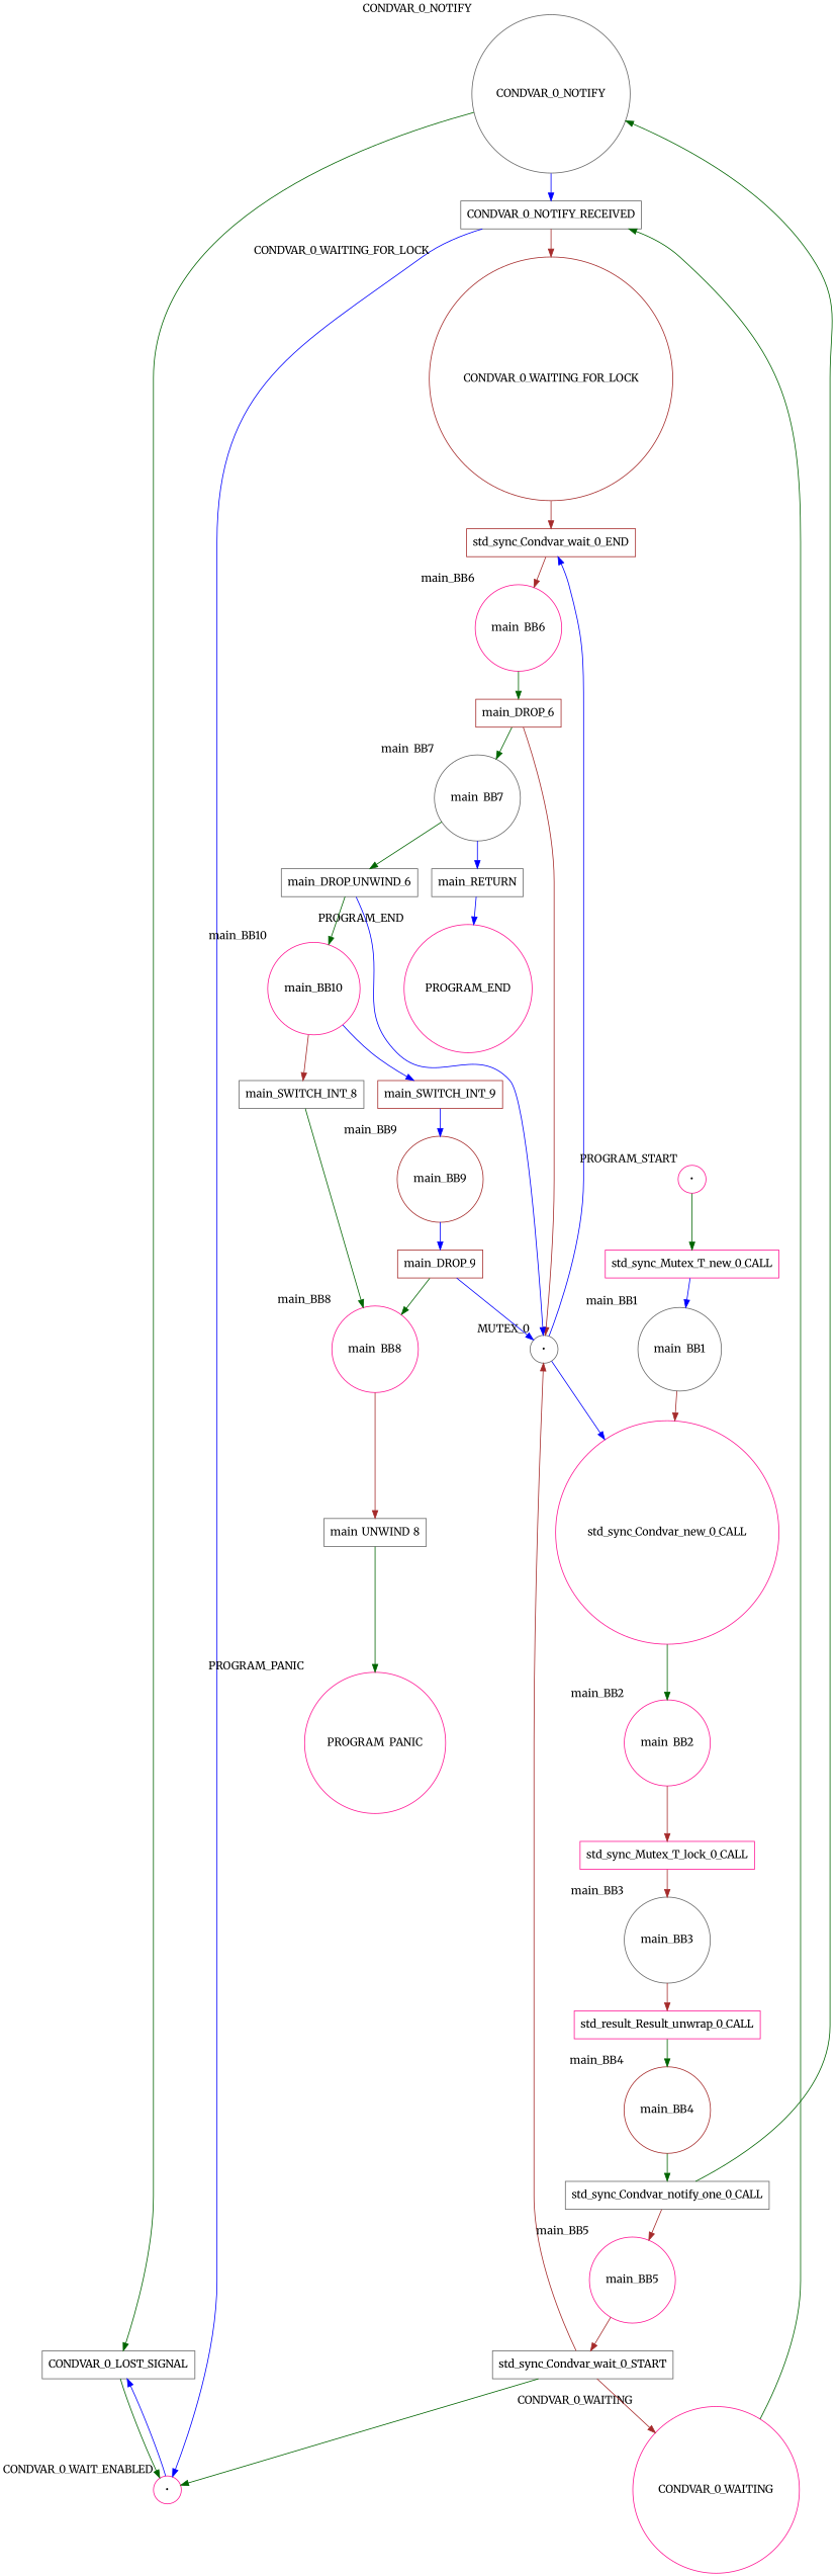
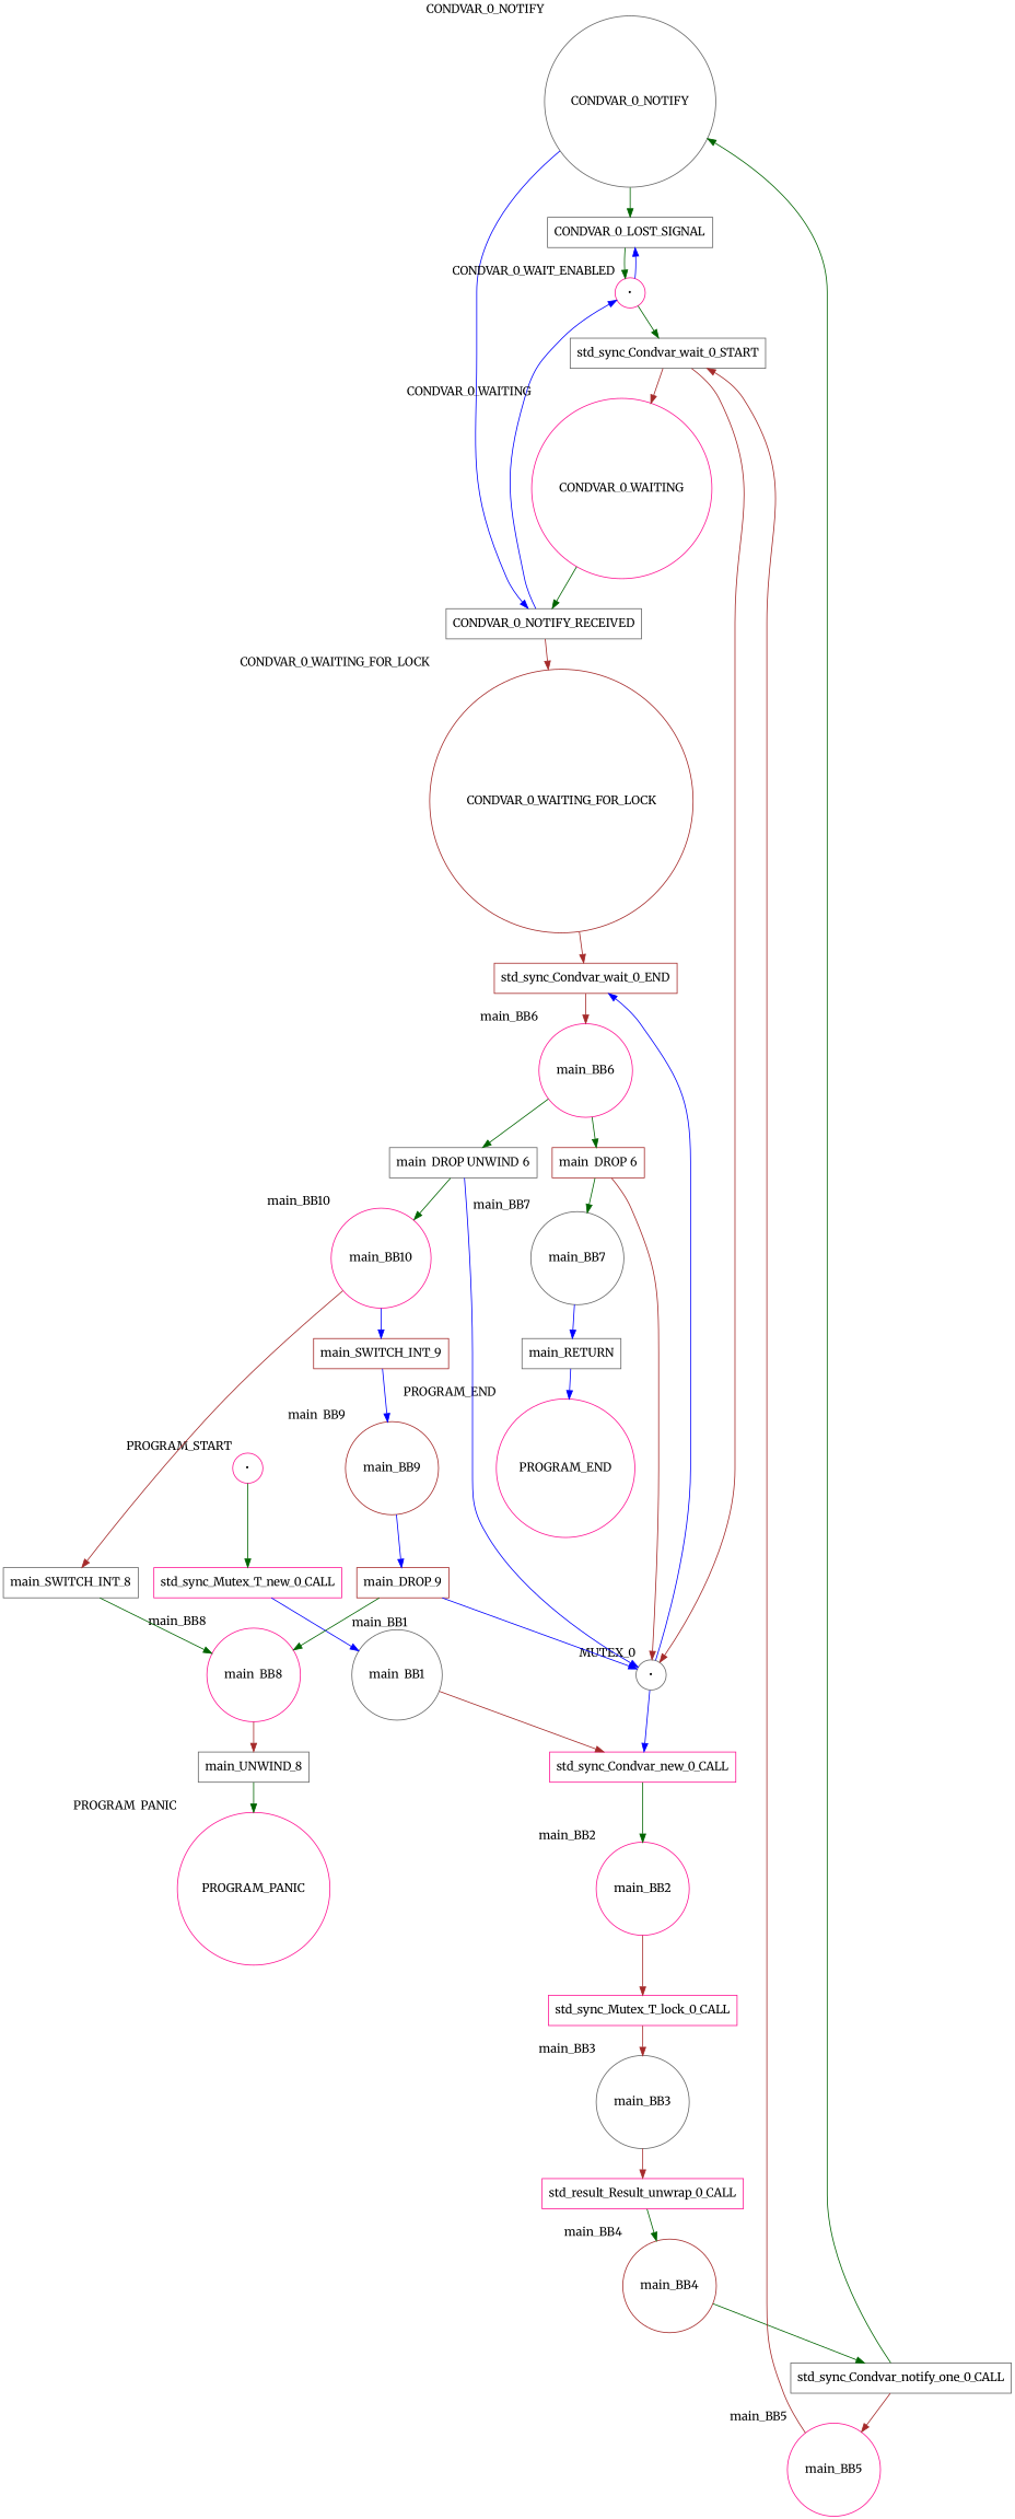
  digraph {
    fontname=Merriweather
    node [color=deeppink fontname=Merriweather shape=circle]
    edge [color=darkgreen fontname=Merriweather]
    CONDVAR_0_NOTIFY [color=gray40 xlabel=CONDVAR_0_NOTIFY]
    n2 [color=gray40 label=CONDVAR_0_LOST_SIGNAL shape=box]
    n3 [color=gray40 label=CONDVAR_0_NOTIFY_RECEIVED shape=box]
    n4 [label="•" xlabel=CONDVAR_0_WAIT_ENABLED]
    CONDVAR_0_WAITING_FOR_LOCK [color=brown xlabel=CONDVAR_0_WAITING_FOR_LOCK]
    CONDVAR_0_WAITING [xlabel=CONDVAR_0_WAITING]
    n7 [color=brown label=std_sync_Condvar_wait_0_END shape=box]
    main_BB6 [xlabel=main_BB6]
    n9 [color=gray40 label=std_sync_Condvar_wait_0_START shape=box]
    n10 [color=gray40 label="•" xlabel=MUTEX_0]
-   n11 [label=std_sync_Condvar_new_0_CALL]
+   n11 [label=std_sync_Condvar_new_0_CALL shape=box]
    n12 [label=std_sync_Mutex_T_lock_0_CALL shape=box]
    main_BB3 [color=gray40 xlabel=main_BB3]
    PROGRAM_END [xlabel=PROGRAM_END]
    PROGRAM_PANIC [xlabel=PROGRAM_PANIC]
    n16 [label="•" xlabel=PROGRAM_START]
    n17 [label=std_sync_Mutex_T_new_0_CALL shape=box]
    main_BB1 [color=gray40 xlabel=main_BB1]
    main_BB2 [xlabel=main_BB2]
    main_BB10 [xlabel=main_BB10]
    n21 [color=gray40 label=main_SWITCH_INT_8 shape=box]
    n22 [color=brown label=main_SWITCH_INT_9 shape=box]
    main_BB8 [xlabel=main_BB8]
    main_BB9 [color=brown xlabel=main_BB9]
    n25 [label=std_result_Result_unwrap_0_CALL shape=box]
    main_BB4 [color=brown xlabel=main_BB4]
    n27 [color=gray40 label=std_sync_Condvar_notify_one_0_CALL shape=box]
    main_BB5 [xlabel=main_BB5]
    n29 [color=brown label=main_DROP_6 shape=box]
    n30 [color=gray40 label=main_DROP_UNWIND_6 shape=box]
    main_BB7 [color=gray40 xlabel=main_BB7]
    n32 [color=gray40 label=main_RETURN shape=box]
    n33 [color=gray40 label=main_UNWIND_8 shape=box]
    n34 [color=brown label=main_DROP_9 shape=box]
    CONDVAR_0_NOTIFY -> n2
    CONDVAR_0_NOTIFY -> n3 [color=blue]
    n2 -> n4
    n3 -> n4 [color=blue]
    n3 -> CONDVAR_0_WAITING_FOR_LOCK [color=brown]
    n4 -> n2 [color=blue]
-   n9 -> n4
+   n4 -> n9
    CONDVAR_0_WAITING_FOR_LOCK -> n7 [color=brown]
    CONDVAR_0_WAITING -> n3
    n7 -> main_BB6 [color=brown]
    main_BB6 -> n29
-   main_BB7 -> n30
+   main_BB6 -> n30
    n9 -> CONDVAR_0_WAITING [color=brown]
    n9 -> n10 [color=brown]
    n10 -> n7 [color=blue]
    n10 -> n11 [color=blue]
    n11 -> main_BB2
    n12 -> main_BB3 [color=brown]
    main_BB3 -> n25 [color=brown]
    n16 -> n17
    n17 -> main_BB1 [color=blue]
    main_BB1 -> n11 [color=brown]
    main_BB2 -> n12 [color=brown]
    main_BB10 -> n21 [color=brown]
    main_BB10 -> n22 [color=blue]
    n21 -> main_BB8
    n22 -> main_BB9 [color=blue]
    main_BB8 -> n33 [color=brown]
    main_BB9 -> n34 [color=blue]
    n25 -> main_BB4
    main_BB4 -> n27
    n27 -> CONDVAR_0_NOTIFY
    n27 -> main_BB5 [color=brown]
    main_BB5 -> n9 [color=brown]
    n29 -> n10 [color=brown]
    n29 -> main_BB7
    n30 -> n10 [color=blue]
    n30 -> main_BB10
    main_BB7 -> n32 [color=blue]
    n32 -> PROGRAM_END [color=blue]
    n33 -> PROGRAM_PANIC
    n34 -> n10 [color=blue]
    n34 -> main_BB8
  }
